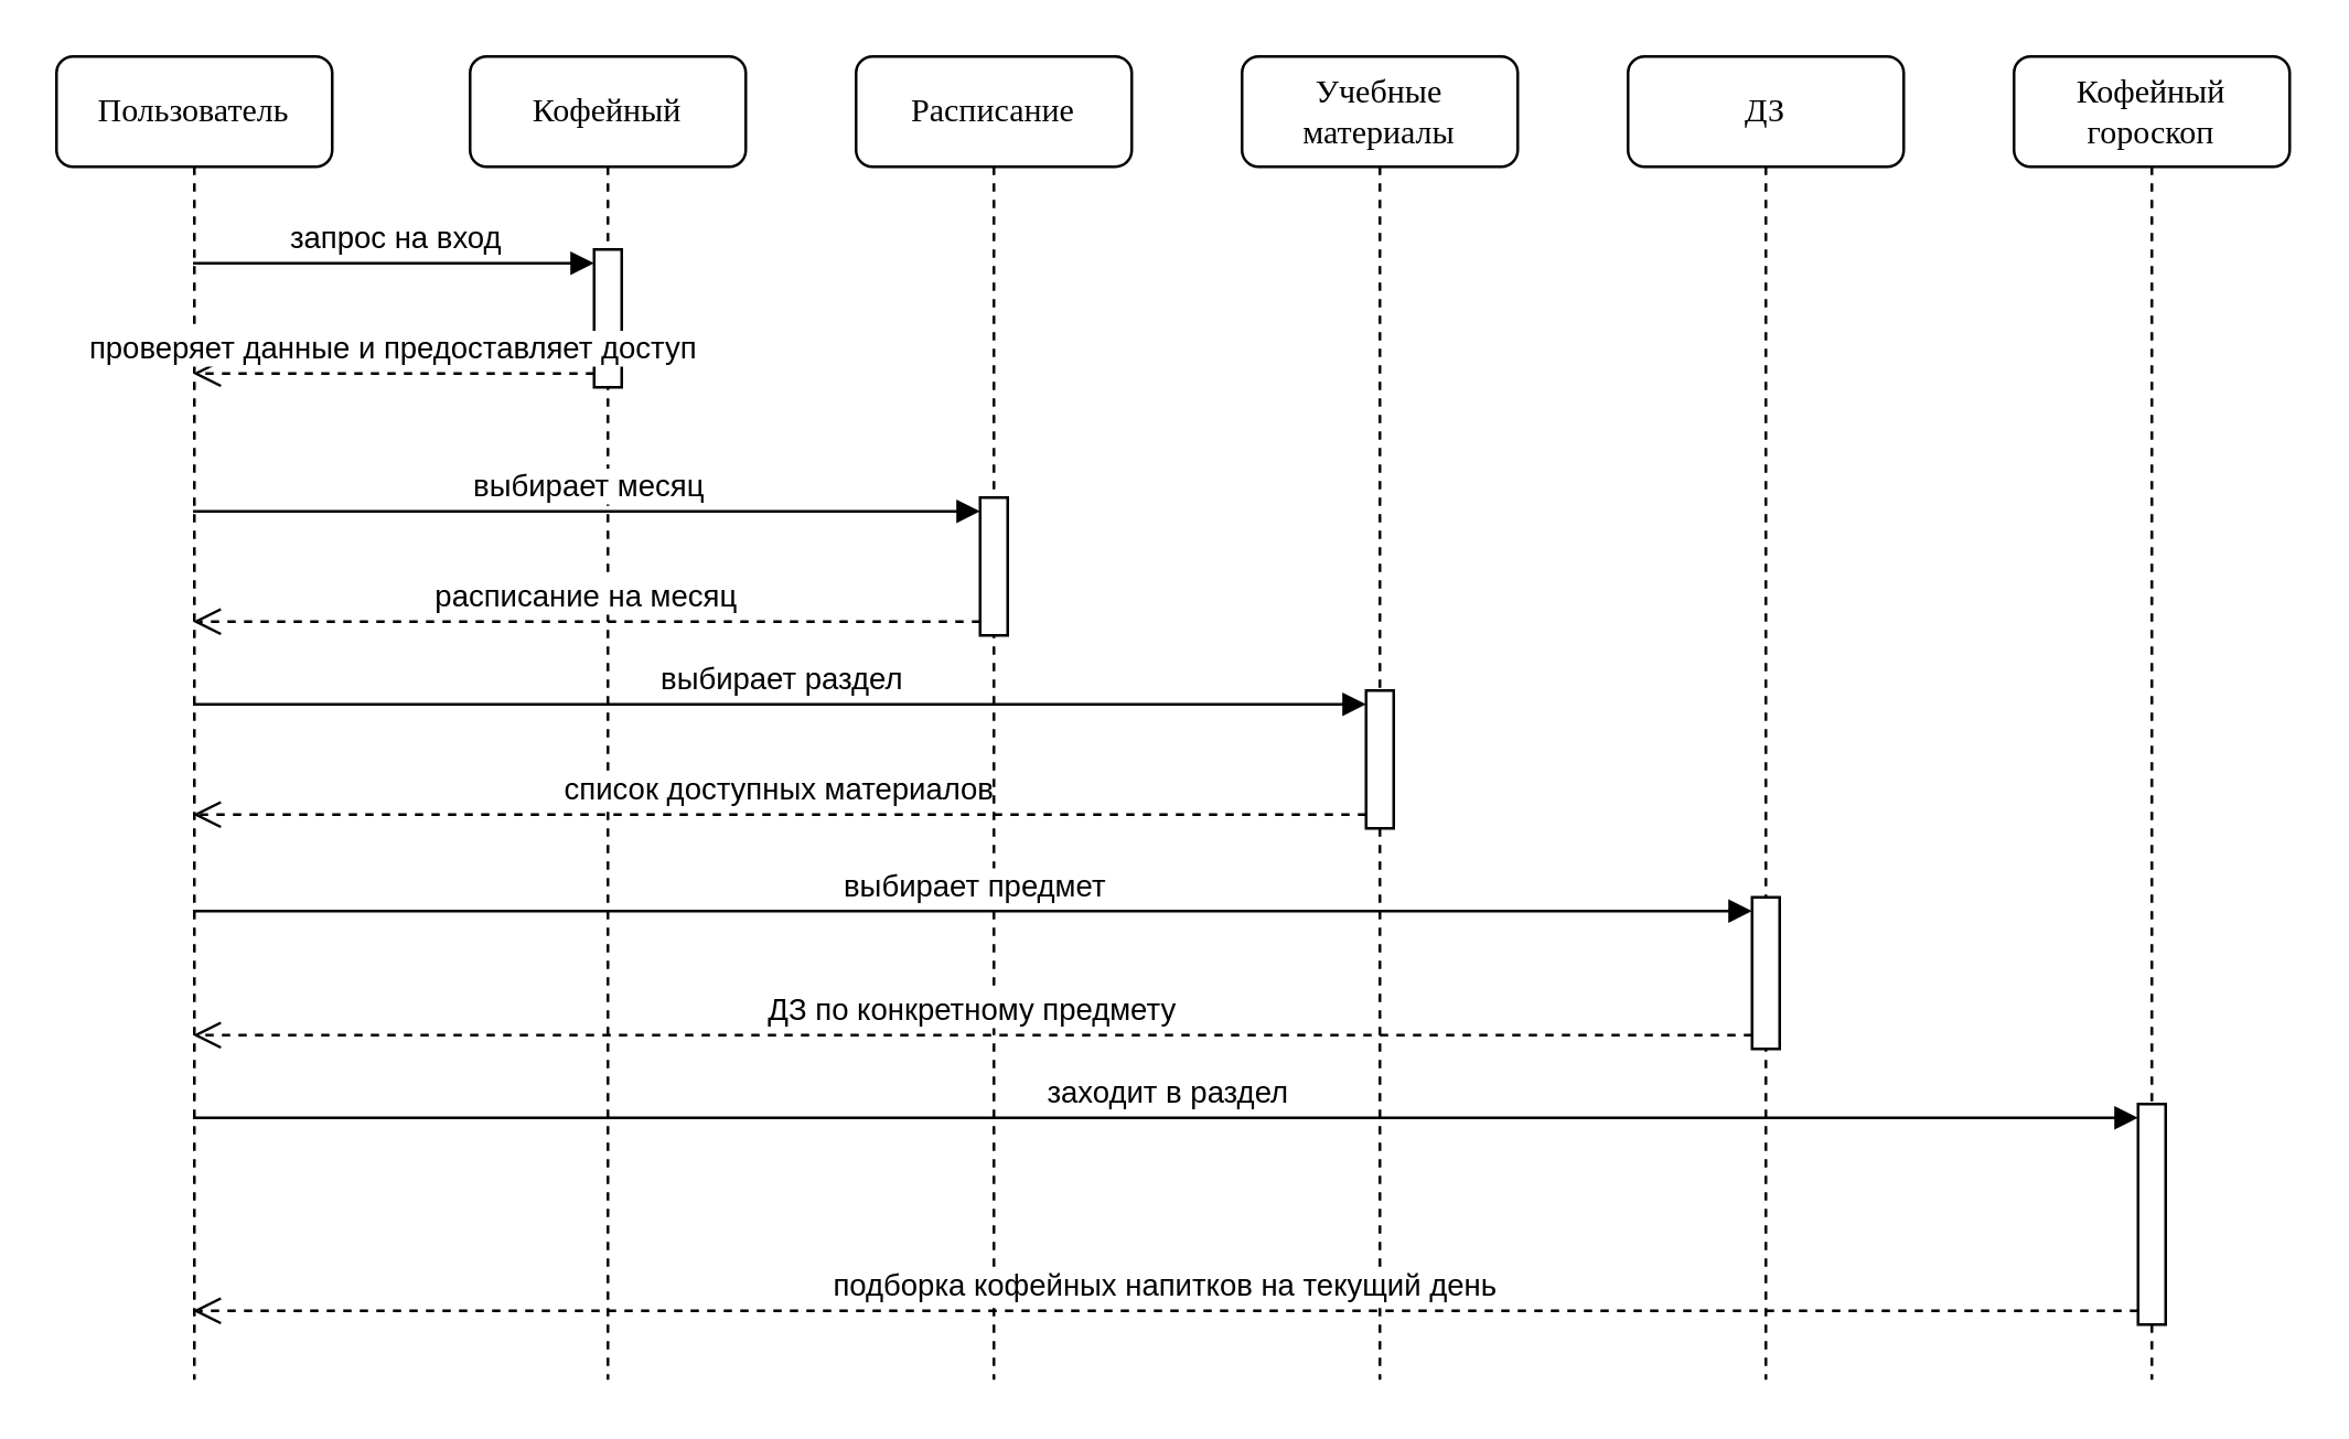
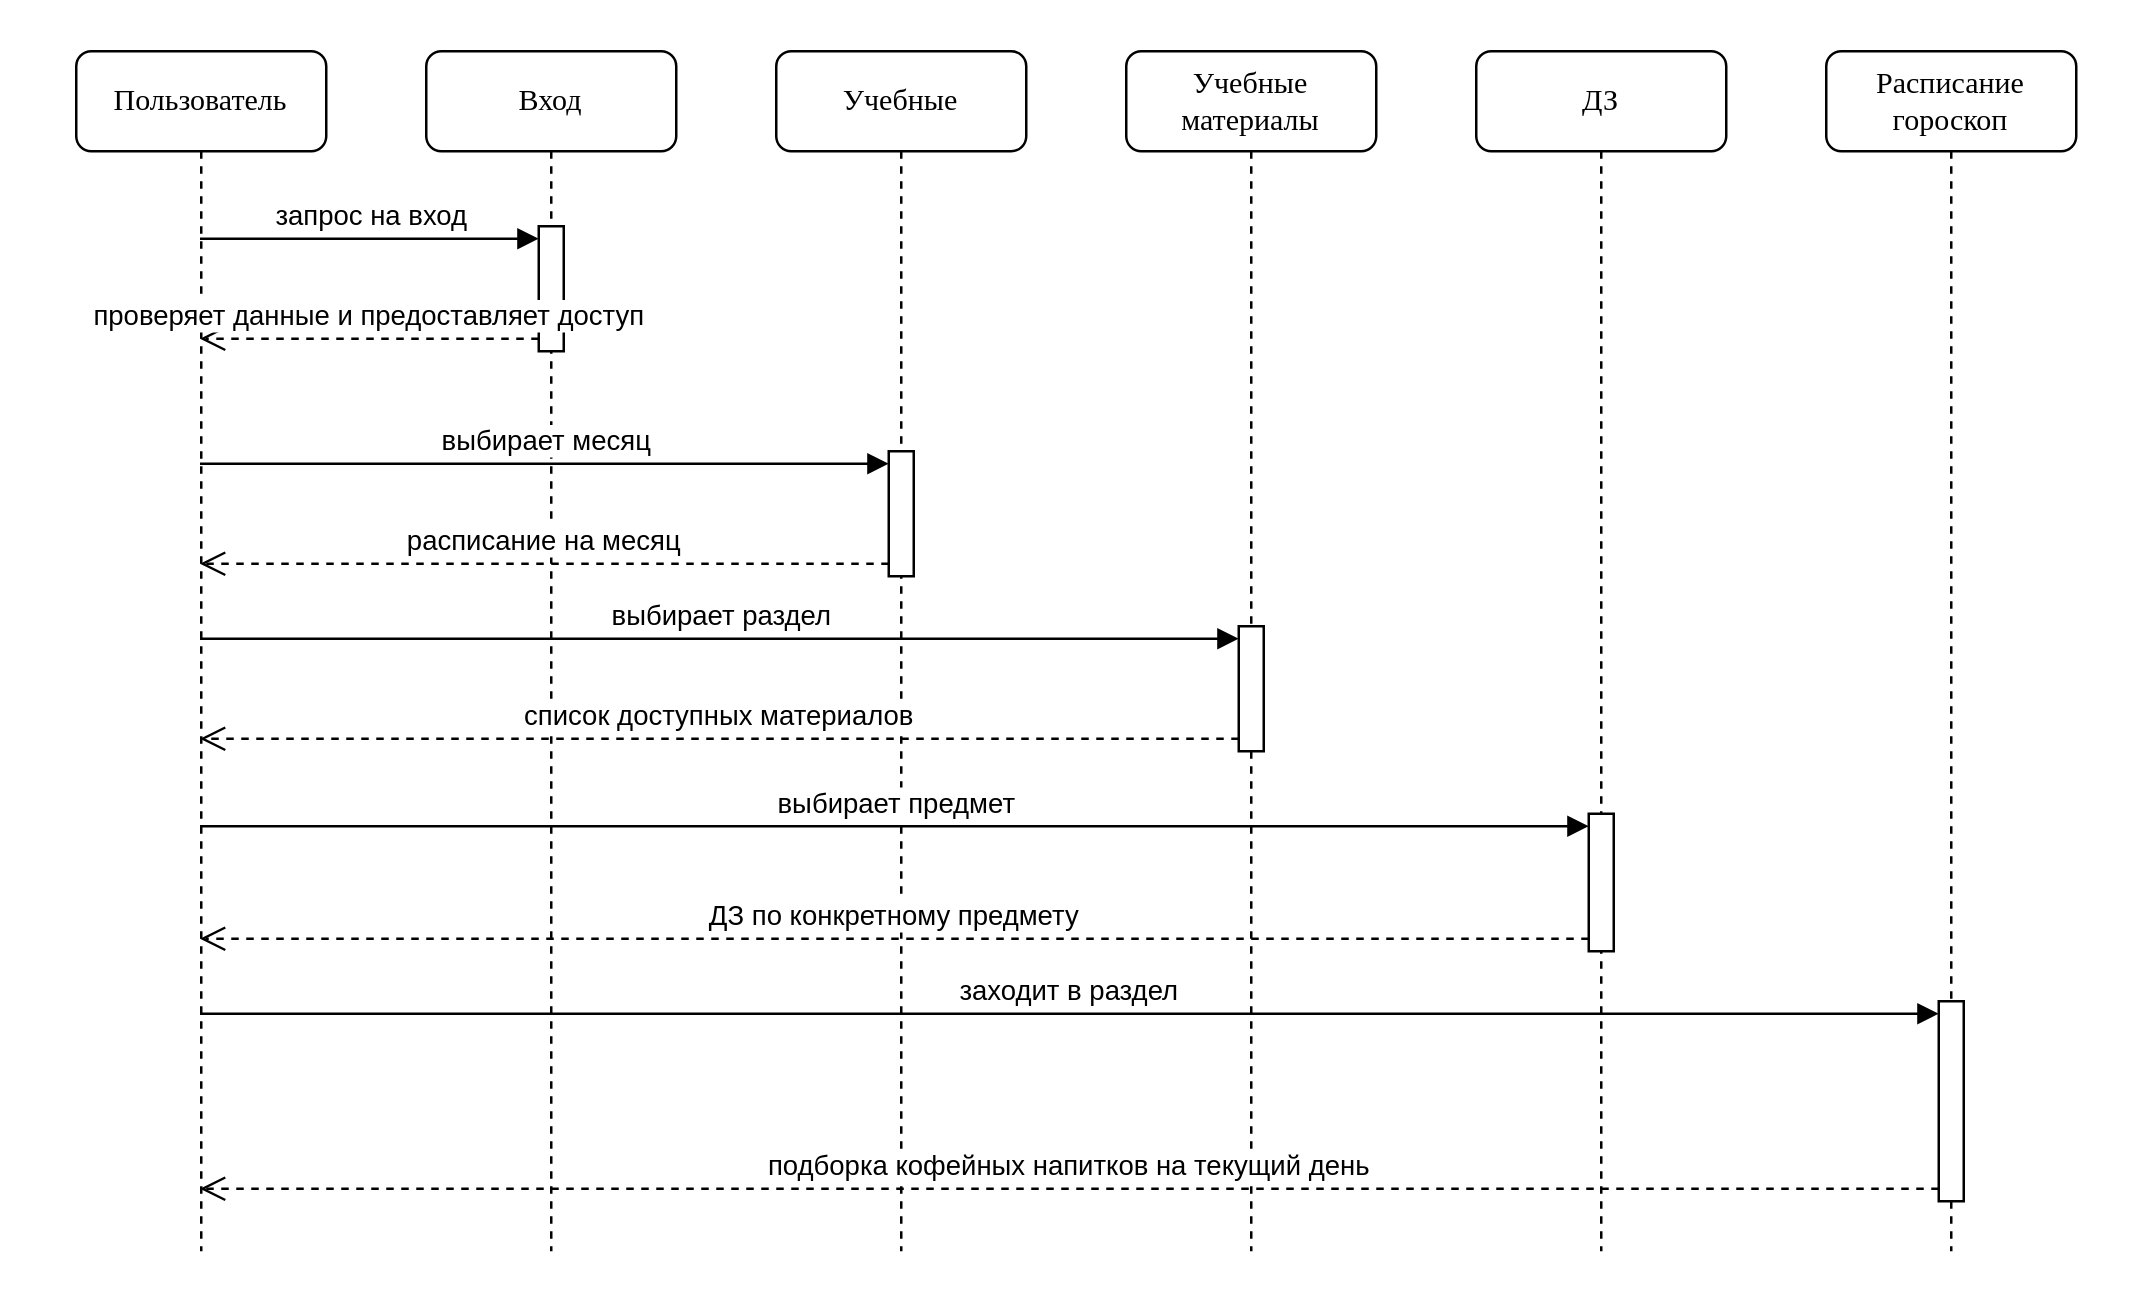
  <mxCell id="0" />
  <mxCell id="1" parent="0" />
- <mxCell id="2" value="Кофейный" style="shape=umlLifeline;perimeter=lifelinePerimeter;whiteSpace=wrap;html=1;container=1;collapsible=0;recursiveResize=0;outlineConnect=0;rounded=1;shadow=0;comic=0;labelBackgroundColor=none;strokeWidth=1;fontFamily=Verdana;fontSize=12;align=center;" parent="1" vertex="1"><mxGeometry x="170" y="20" width="100" height="480" as="geometry" /></mxCell>
+ <mxCell id="2" value="Вход" style="shape=umlLifeline;perimeter=lifelinePerimeter;whiteSpace=wrap;html=1;container=1;collapsible=0;recursiveResize=0;outlineConnect=0;rounded=1;shadow=0;comic=0;labelBackgroundColor=none;strokeWidth=1;fontFamily=Verdana;fontSize=12;align=center;" parent="1" vertex="1"><mxGeometry x="170" y="20" width="100" height="480" as="geometry" /></mxCell>
  <mxCell id="3" value="" style="html=1;points=[[0,0,0,0,5],[0,1,0,0,-5],[1,0,0,0,5],[1,1,0,0,-5]];perimeter=orthogonalPerimeter;outlineConnect=0;targetShapes=umlLifeline;portConstraint=eastwest;newEdgeStyle={&quot;curved&quot;:0,&quot;rounded&quot;:0};" vertex="1" parent="2"><mxGeometry x="45" y="70" width="10" height="50" as="geometry" /></mxCell>
- <mxCell id="4" value="Расписание" style="shape=umlLifeline;perimeter=lifelinePerimeter;whiteSpace=wrap;html=1;container=1;collapsible=0;recursiveResize=0;outlineConnect=0;rounded=1;shadow=0;comic=0;labelBackgroundColor=none;strokeWidth=1;fontFamily=Verdana;fontSize=12;align=center;" parent="1" vertex="1"><mxGeometry x="310" y="20" width="100" height="480" as="geometry" /></mxCell>
+ <mxCell id="4" value="Учебные" style="shape=umlLifeline;perimeter=lifelinePerimeter;whiteSpace=wrap;html=1;container=1;collapsible=0;recursiveResize=0;outlineConnect=0;rounded=1;shadow=0;comic=0;labelBackgroundColor=none;strokeWidth=1;fontFamily=Verdana;fontSize=12;align=center;" parent="1" vertex="1"><mxGeometry x="310" y="20" width="100" height="480" as="geometry" /></mxCell>
  <mxCell id="5" value="" style="html=1;points=[[0,0,0,0,5],[0,1,0,0,-5],[1,0,0,0,5],[1,1,0,0,-5]];perimeter=orthogonalPerimeter;outlineConnect=0;targetShapes=umlLifeline;portConstraint=eastwest;newEdgeStyle={&quot;curved&quot;:0,&quot;rounded&quot;:0};" vertex="1" parent="4"><mxGeometry x="45" y="160" width="10" height="50" as="geometry" /></mxCell>
  <mxCell id="6" value="Учебные материалы" style="shape=umlLifeline;perimeter=lifelinePerimeter;whiteSpace=wrap;html=1;container=1;collapsible=0;recursiveResize=0;outlineConnect=0;rounded=1;shadow=0;comic=0;labelBackgroundColor=none;strokeWidth=1;fontFamily=Verdana;fontSize=12;align=center;" parent="1" vertex="1"><mxGeometry x="450" y="20" width="100" height="480" as="geometry" /></mxCell>
  <mxCell id="7" value="" style="html=1;points=[[0,0,0,0,5],[0,1,0,0,-5],[1,0,0,0,5],[1,1,0,0,-5]];perimeter=orthogonalPerimeter;outlineConnect=0;targetShapes=umlLifeline;portConstraint=eastwest;newEdgeStyle={&quot;curved&quot;:0,&quot;rounded&quot;:0};" vertex="1" parent="6"><mxGeometry x="45" y="230" width="10" height="50" as="geometry" /></mxCell>
  <mxCell id="8" value="ДЗ" style="shape=umlLifeline;perimeter=lifelinePerimeter;whiteSpace=wrap;html=1;container=1;collapsible=0;recursiveResize=0;outlineConnect=0;rounded=1;shadow=0;comic=0;labelBackgroundColor=none;strokeWidth=1;fontFamily=Verdana;fontSize=12;align=center;" parent="1" vertex="1"><mxGeometry x="590" y="20" width="100" height="480" as="geometry" /></mxCell>
  <mxCell id="9" value="" style="html=1;points=[[0,0,0,0,5],[0,1,0,0,-5],[1,0,0,0,5],[1,1,0,0,-5]];perimeter=orthogonalPerimeter;outlineConnect=0;targetShapes=umlLifeline;portConstraint=eastwest;newEdgeStyle={&quot;curved&quot;:0,&quot;rounded&quot;:0};" vertex="1" parent="8"><mxGeometry x="45" y="305" width="10" height="55" as="geometry" /></mxCell>
- <mxCell id="10" value="Кофейный гороскоп" style="shape=umlLifeline;perimeter=lifelinePerimeter;whiteSpace=wrap;html=1;container=1;collapsible=0;recursiveResize=0;outlineConnect=0;rounded=1;shadow=0;comic=0;labelBackgroundColor=none;strokeWidth=1;fontFamily=Verdana;fontSize=12;align=center;" parent="1" vertex="1"><mxGeometry x="730" y="20" width="100" height="480" as="geometry" /></mxCell>
+ <mxCell id="10" value="Расписание гороскоп" style="shape=umlLifeline;perimeter=lifelinePerimeter;whiteSpace=wrap;html=1;container=1;collapsible=0;recursiveResize=0;outlineConnect=0;rounded=1;shadow=0;comic=0;labelBackgroundColor=none;strokeWidth=1;fontFamily=Verdana;fontSize=12;align=center;" parent="1" vertex="1"><mxGeometry x="730" y="20" width="100" height="480" as="geometry" /></mxCell>
  <mxCell id="11" value="" style="html=1;points=[[0,0,0,0,5],[0,1,0,0,-5],[1,0,0,0,5],[1,1,0,0,-5]];perimeter=orthogonalPerimeter;outlineConnect=0;targetShapes=umlLifeline;portConstraint=eastwest;newEdgeStyle={&quot;curved&quot;:0,&quot;rounded&quot;:0};" vertex="1" parent="10"><mxGeometry x="45" y="380" width="10" height="80" as="geometry" /></mxCell>
- <mxCell id="12" value="Пользователь" style="shape=umlLifeline;perimeter=lifelinePerimeter;whiteSpace=wrap;html=1;container=1;collapsible=0;recursiveResize=0;outlineConnect=0;rounded=1;shadow=0;comic=0;labelBackgroundColor=none;strokeWidth=1;fontFamily=Verdana;fontSize=12;align=center;" parent="1" vertex="1"><mxGeometry x="20" y="20" width="100" height="480" as="geometry" /></mxCell>
+ <mxCell id="12" value="Пользователь" style="shape=umlLifeline;perimeter=lifelinePerimeter;whiteSpace=wrap;html=1;container=1;collapsible=0;recursiveResize=0;outlineConnect=0;rounded=1;shadow=0;comic=0;labelBackgroundColor=none;strokeWidth=1;fontFamily=Verdana;fontSize=12;align=center;" parent="1" vertex="1"><mxGeometry x="30" y="20" width="100" height="480" as="geometry" /></mxCell>
  <mxCell id="13" value="запрос на вход" style="html=1;verticalAlign=bottom;endArrow=block;curved=0;rounded=0;entryX=0;entryY=0;entryDx=0;entryDy=5;" edge="1" target="3" parent="1" source="12"><mxGeometry relative="1" as="geometry"><mxPoint x="145" y="95" as="sourcePoint" /></mxGeometry></mxCell>
  <mxCell id="14" value="проверяет данные и предоставляет доступ" style="html=1;verticalAlign=bottom;endArrow=open;dashed=1;endSize=8;curved=0;rounded=0;exitX=0;exitY=1;exitDx=0;exitDy=-5;" edge="1" source="3" parent="1" target="12"><mxGeometry relative="1" as="geometry"><mxPoint x="145" y="165" as="targetPoint" /></mxGeometry></mxCell>
  <mxCell id="15" value="расписание на месяц" style="html=1;verticalAlign=bottom;endArrow=open;dashed=1;endSize=8;curved=0;rounded=0;exitX=0;exitY=1;exitDx=0;exitDy=-5;" edge="1" source="5" parent="1" target="12"><mxGeometry relative="1" as="geometry"><mxPoint x="-80.553" y="285" as="targetPoint" /></mxGeometry></mxCell>
  <mxCell id="16" value="выбирает месяц" style="html=1;verticalAlign=bottom;endArrow=block;curved=0;rounded=0;entryX=0;entryY=0;entryDx=0;entryDy=5;" edge="1" target="5" parent="1" source="12"><mxGeometry relative="1" as="geometry"><mxPoint x="-80.553" y="215" as="sourcePoint" /></mxGeometry></mxCell>
  <mxCell id="17" value="выбирает раздел" style="html=1;verticalAlign=bottom;endArrow=block;curved=0;rounded=0;entryX=0;entryY=0;entryDx=0;entryDy=5;" edge="1" target="7" parent="1" source="12"><mxGeometry relative="1" as="geometry"><mxPoint x="425" y="255" as="sourcePoint" /></mxGeometry></mxCell>
  <mxCell id="18" value="список доступных материалов" style="html=1;verticalAlign=bottom;endArrow=open;dashed=1;endSize=8;curved=0;rounded=0;exitX=0;exitY=1;exitDx=0;exitDy=-5;" edge="1" source="7" parent="1" target="12"><mxGeometry relative="1" as="geometry"><mxPoint x="425" y="325" as="targetPoint" /></mxGeometry></mxCell>
  <mxCell id="19" value="выбирает предмет" style="html=1;verticalAlign=bottom;endArrow=block;curved=0;rounded=0;entryX=0;entryY=0;entryDx=0;entryDy=5;" edge="1" target="9" parent="1" source="12"><mxGeometry relative="1" as="geometry"><mxPoint x="565" y="330" as="sourcePoint" /></mxGeometry></mxCell>
  <mxCell id="20" value="ДЗ по конкретному предмету" style="html=1;verticalAlign=bottom;endArrow=open;dashed=1;endSize=8;curved=0;rounded=0;exitX=0;exitY=1;exitDx=0;exitDy=-5;" edge="1" source="9" parent="1" target="12"><mxGeometry relative="1" as="geometry"><mxPoint x="565" y="400" as="targetPoint" /></mxGeometry></mxCell>
  <mxCell id="21" value="заходит в раздел" style="html=1;verticalAlign=bottom;endArrow=block;curved=0;rounded=0;entryX=0;entryY=0;entryDx=0;entryDy=5;" edge="1" target="11" parent="1" source="12"><mxGeometry relative="1" as="geometry"><mxPoint x="705" y="405" as="sourcePoint" /></mxGeometry></mxCell>
  <mxCell id="22" value="подборка кофейных напитков на текущий день" style="html=1;verticalAlign=bottom;endArrow=open;dashed=1;endSize=8;curved=0;rounded=0;exitX=0;exitY=1;exitDx=0;exitDy=-5;" edge="1" source="11" parent="1" target="12"><mxGeometry relative="1" as="geometry"><mxPoint x="705" y="475" as="targetPoint" /></mxGeometry></mxCell>
